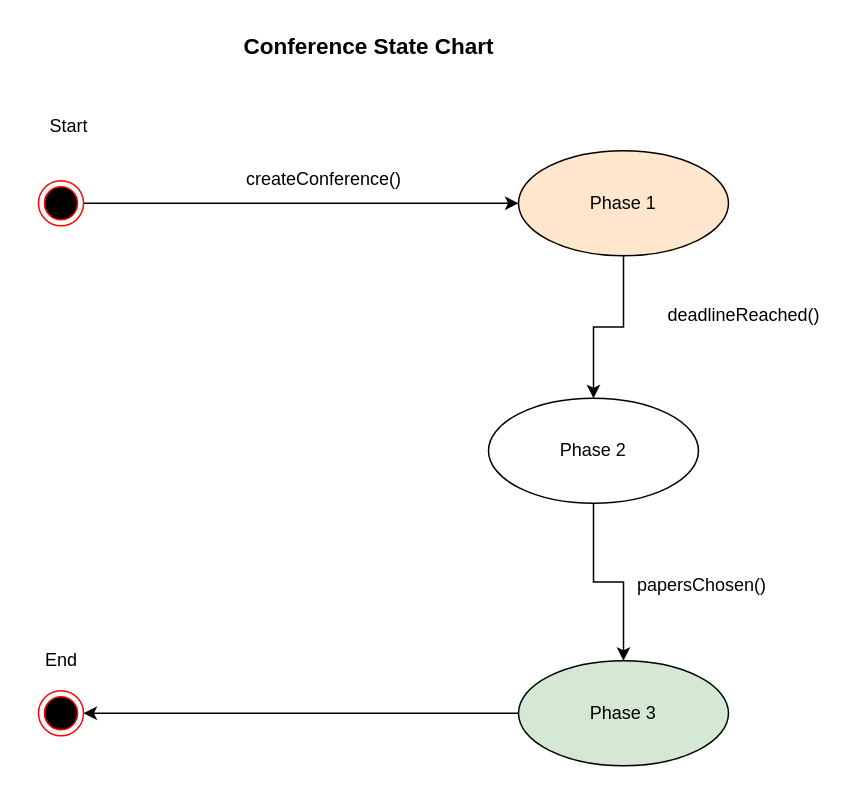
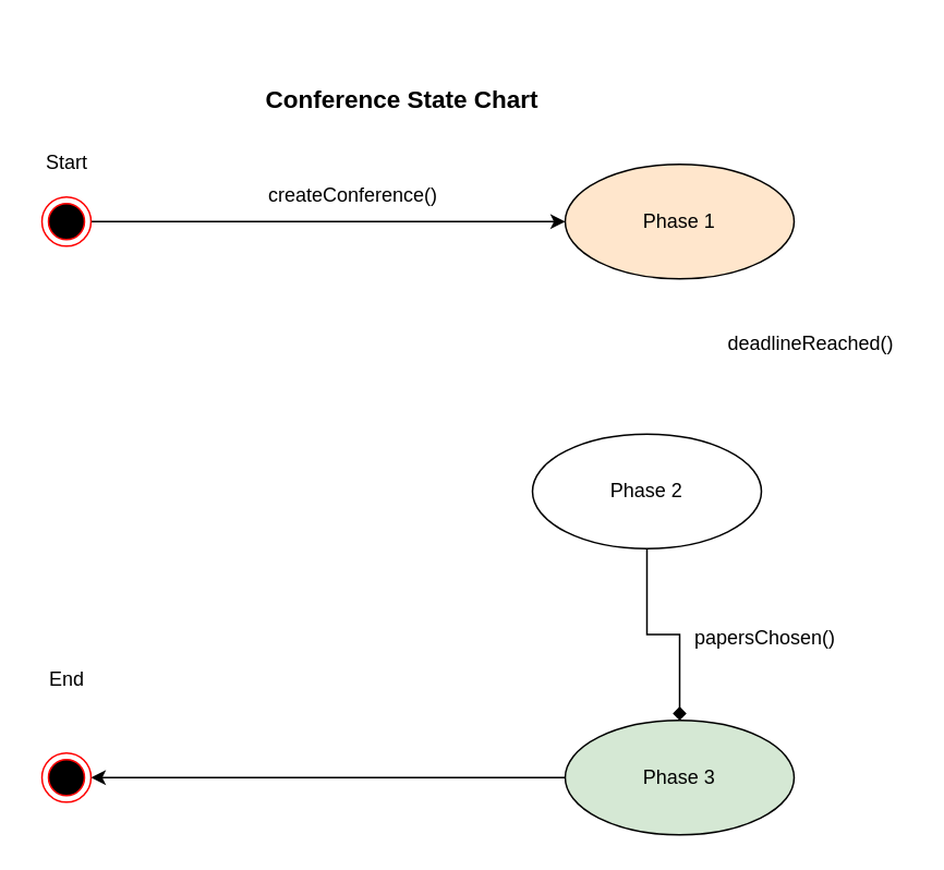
  <mxCell id="0" />
  <mxCell id="1" parent="0" />
  <mxCell id="2" style="edgeStyle=orthogonalEdgeStyle;rounded=0;orthogonalLoop=1;jettySize=auto;html=1;exitX=1;exitY=0.5;exitDx=0;exitDy=0;entryX=0;entryY=0.5;entryDx=0;entryDy=0;" edge="1" parent="1" source="3" target="5"><mxGeometry relative="1" as="geometry" /></mxCell>
  <mxCell id="3" value="" style="ellipse;html=1;shape=endState;fillColor=#000000;strokeColor=#ff0000;" vertex="1" parent="1"><mxGeometry x="25" y="120" width="30" height="30" as="geometry" /></mxCell>
- <mxCell id="4" value="" style="edgeStyle=orthogonalEdgeStyle;rounded=0;orthogonalLoop=1;jettySize=auto;html=1;" edge="1" parent="1" source="5" target="7"><mxGeometry relative="1" as="geometry" /></mxCell>
  <mxCell id="5" value="Phase 1" style="ellipse;whiteSpace=wrap;html=1;fillColor=#ffe6cc;" vertex="1" parent="1"><mxGeometry x="345" y="100" width="140" height="70" as="geometry" /></mxCell>
- <mxCell id="6" value="" style="edgeStyle=orthogonalEdgeStyle;rounded=0;orthogonalLoop=1;jettySize=auto;html=1;" edge="1" parent="1" source="7" target="9"><mxGeometry relative="1" as="geometry" /></mxCell>
+ <mxCell id="6" value="" style="edgeStyle=orthogonalEdgeStyle;rounded=0;orthogonalLoop=1;jettySize=auto;html=1;endArrow=diamond;" edge="1" parent="1" source="7" target="9"><mxGeometry relative="1" as="geometry" /></mxCell>
  <mxCell id="7" value="Phase 2" style="ellipse;whiteSpace=wrap;html=1;" vertex="1" parent="1"><mxGeometry x="325" y="265" width="140" height="70" as="geometry" /></mxCell>
  <mxCell id="8" style="edgeStyle=orthogonalEdgeStyle;rounded=0;orthogonalLoop=1;jettySize=auto;html=1;exitX=0;exitY=0.5;exitDx=0;exitDy=0;entryX=1;entryY=0.5;entryDx=0;entryDy=0;" edge="1" parent="1" source="9" target="15"><mxGeometry relative="1" as="geometry" /></mxCell>
  <mxCell id="9" value="Phase 3" style="ellipse;whiteSpace=wrap;html=1;fillColor=#d5e8d4;" vertex="1" parent="1"><mxGeometry x="345" y="440" width="140" height="70" as="geometry" /></mxCell>
- <mxCell id="10" value="Conference State Chart" style="text;html=1;align=center;verticalAlign=middle;resizable=0;points=[];autosize=1;fontStyle=1;fontSize=15;" vertex="1" parent="1"><mxGeometry x="155" y="20" width="180" height="20" as="geometry" /></mxCell>
- <mxCell id="11" value="Start" style="text;html=1;align=center;verticalAlign=middle;resizable=0;points=[];autosize=1;" vertex="1" parent="1"><mxGeometry x="25" y="74" width="40" height="20" as="geometry" /></mxCell>
+ <mxCell id="10" value="Conference State Chart" style="text;html=1;align=center;verticalAlign=middle;resizable=0;points=[];autosize=1;fontStyle=1;fontSize=15;" vertex="1" parent="1"><mxGeometry x="155" y="50" width="180" height="20" as="geometry" /></mxCell>
+ <mxCell id="11" value="Start" style="text;html=1;align=center;verticalAlign=middle;resizable=0;points=[];autosize=1;" vertex="1" parent="1"><mxGeometry x="20" y="89" width="40" height="20" as="geometry" /></mxCell>
  <mxCell id="12" value="createConference()" style="text;html=1;align=center;verticalAlign=middle;resizable=0;points=[];autosize=1;" vertex="1" parent="1"><mxGeometry x="155" y="109" width="120" height="20" as="geometry" /></mxCell>
  <mxCell id="13" value="deadlineReached()" style="text;html=1;align=center;verticalAlign=middle;resizable=0;points=[];autosize=1;" vertex="1" parent="1"><mxGeometry x="435" y="200" width="120" height="20" as="geometry" /></mxCell>
  <mxCell id="14" value="papersChosen()" style="text;html=1;align=center;verticalAlign=middle;resizable=0;points=[];autosize=1;" vertex="1" parent="1"><mxGeometry x="417" y="380" width="100" height="20" as="geometry" /></mxCell>
  <mxCell id="15" value="" style="ellipse;html=1;shape=endState;fillColor=#000000;strokeColor=#ff0000;" vertex="1" parent="1"><mxGeometry x="25" y="460" width="30" height="30" as="geometry" /></mxCell>
- <mxCell id="16" value="End" style="text;html=1;align=center;verticalAlign=middle;resizable=0;points=[];autosize=1;" vertex="1" parent="1"><mxGeometry x="20" y="430" width="40" height="20" as="geometry" /></mxCell>
+ <mxCell id="16" value="End" style="text;html=1;align=center;verticalAlign=middle;resizable=0;points=[];autosize=1;" vertex="1" parent="1"><mxGeometry x="20" y="405" width="40" height="20" as="geometry" /></mxCell>
